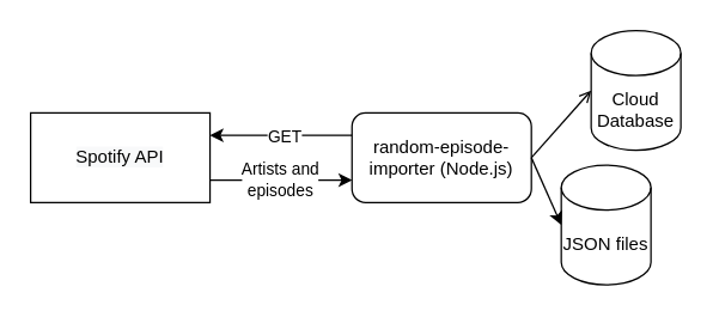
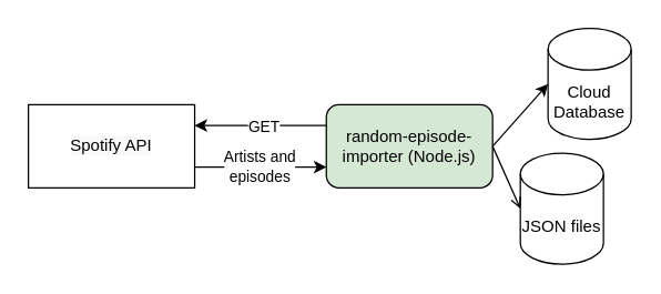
  <mxCell id="0" />
  <mxCell id="1" parent="0" />
  <mxCell id="2" value="&lt;meta charset=&quot;utf-8&quot;&gt;&lt;span style=&quot;color: rgb(0, 0, 0); font-family: helvetica; font-size: 12px; font-style: normal; font-weight: 400; letter-spacing: normal; text-align: center; text-indent: 0px; text-transform: none; word-spacing: 0px; background-color: rgb(248, 249, 250); display: inline; float: none;&quot;&gt;Spotify API&lt;/span&gt;" style="rounded=0;whiteSpace=wrap;html=1;" vertex="1" parent="1"><mxGeometry x="20" y="75" width="120" height="60" as="geometry" /></mxCell>
- <mxCell id="3" value="random-episode-importer (Node.js)" style="rounded=1;whiteSpace=wrap;html=1;" vertex="1" parent="1"><mxGeometry x="235" y="75" width="120" height="60" as="geometry" /></mxCell>
+ <mxCell id="3" value="random-episode-importer (Node.js)" style="rounded=1;whiteSpace=wrap;html=1;fillColor=#d5e8d4;" vertex="1" parent="1"><mxGeometry x="235" y="75" width="120" height="60" as="geometry" /></mxCell>
  <mxCell id="4" value="" style="endArrow=classic;html=1;entryX=1;entryY=0.25;entryDx=0;entryDy=0;exitX=0;exitY=0.25;exitDx=0;exitDy=0;" edge="1" parent="1" source="3" target="2"><mxGeometry width="50" height="50" relative="1" as="geometry"><mxPoint x="355" y="475" as="sourcePoint" /><mxPoint x="405" y="425" as="targetPoint" /></mxGeometry></mxCell>
  <mxCell id="5" value="GET" style="edgeLabel;html=1;align=center;verticalAlign=middle;resizable=0;points=[];" vertex="1" connectable="0" parent="4"><mxGeometry x="-0.033" y="1" relative="1" as="geometry"><mxPoint as="offset" /></mxGeometry></mxCell>
  <mxCell id="6" value="" style="endArrow=classic;html=1;exitX=1;exitY=0.75;exitDx=0;exitDy=0;entryX=0;entryY=0.75;entryDx=0;entryDy=0;" edge="1" parent="1" source="2" target="3"><mxGeometry width="50" height="50" relative="1" as="geometry"><mxPoint x="355" y="475" as="sourcePoint" /><mxPoint x="405" y="425" as="targetPoint" /></mxGeometry></mxCell>
  <mxCell id="7" value="Artists and&lt;br&gt;episodes" style="edgeLabel;html=1;align=center;verticalAlign=middle;resizable=0;points=[];" vertex="1" connectable="0" parent="6"><mxGeometry x="-0.033" y="1" relative="1" as="geometry"><mxPoint as="offset" /></mxGeometry></mxCell>
  <mxCell id="8" value="Cloud Database" style="shape=cylinder3;whiteSpace=wrap;html=1;boundedLbl=1;backgroundOutline=1;size=15;" vertex="1" parent="1"><mxGeometry x="395" y="20" width="60" height="80" as="geometry" /></mxCell>
  <mxCell id="9" value="JSON files" style="shape=cylinder3;whiteSpace=wrap;html=1;boundedLbl=1;backgroundOutline=1;size=15;" vertex="1" parent="1"><mxGeometry x="375" y="110" width="60" height="80" as="geometry" /></mxCell>
- <mxCell id="10" value="" style="endArrow=classic;html=1;exitX=1;exitY=0.5;exitDx=0;exitDy=0;entryX=0;entryY=0.5;entryDx=0;entryDy=0;entryPerimeter=0;" edge="1" parent="1" source="3" target="9"><mxGeometry width="50" height="50" relative="1" as="geometry"><mxPoint x="355" y="475" as="sourcePoint" /><mxPoint x="405" y="425" as="targetPoint" /></mxGeometry></mxCell>
- <mxCell id="11" value="" style="endArrow=open;html=1;exitX=1;exitY=0.5;exitDx=0;exitDy=0;entryX=0;entryY=0.5;entryDx=0;entryDy=0;entryPerimeter=0;" edge="1" parent="1" source="3" target="8"><mxGeometry width="50" height="50" relative="1" as="geometry"><mxPoint x="365" y="485" as="sourcePoint" /><mxPoint x="415" y="435" as="targetPoint" /></mxGeometry></mxCell>
+ <mxCell id="10" value="" style="endArrow=open;html=1;exitX=1;exitY=0.5;exitDx=0;exitDy=0;entryX=0;entryY=0.5;entryDx=0;entryDy=0;entryPerimeter=0;" edge="1" parent="1" source="3" target="9"><mxGeometry width="50" height="50" relative="1" as="geometry"><mxPoint x="355" y="475" as="sourcePoint" /><mxPoint x="405" y="425" as="targetPoint" /></mxGeometry></mxCell>
+ <mxCell id="11" value="" style="endArrow=classic;html=1;exitX=1;exitY=0.5;exitDx=0;exitDy=0;entryX=0;entryY=0.5;entryDx=0;entryDy=0;entryPerimeter=0;" edge="1" parent="1" source="3" target="8"><mxGeometry width="50" height="50" relative="1" as="geometry"><mxPoint x="365" y="485" as="sourcePoint" /><mxPoint x="415" y="435" as="targetPoint" /></mxGeometry></mxCell>
